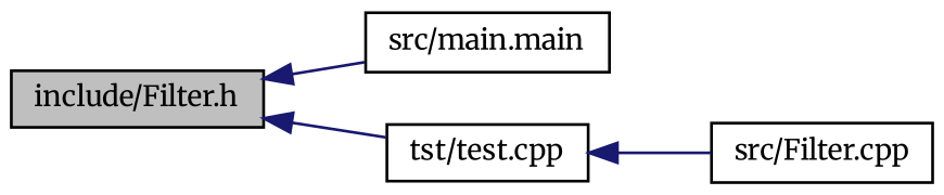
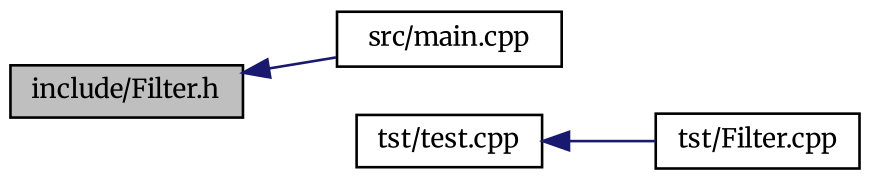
  digraph {
    fontname=Merriweather
    rankdir=LR
    node [color=black fillcolor=white fontname=Merriweather fontsize=10 shape=record style=filled]
    edge [color=midnightblue dir=back fontname=Merriweather fontsize=10 labelfontname=Helvetica labelfontsize=10 style=solid]
    n1 [fillcolor=grey75 fontcolor=black height=0.2 label="include/Filter.h" width=0.4]
-   n2 [height=0.2 label="src/main.main" width=0.4]
+   n2 [height=0.2 label="src/main.cpp" width=0.4]
    n3 [height=0.2 label="tst/test.cpp" width=0.4]
-   n4 [height=0.2 label="src/Filter.cpp" width=0.4]
+   n4 [height=0.2 label="tst/Filter.cpp" width=0.4]
    n1 -> n2
-   n1 -> n3
    n3 -> n4
  }
